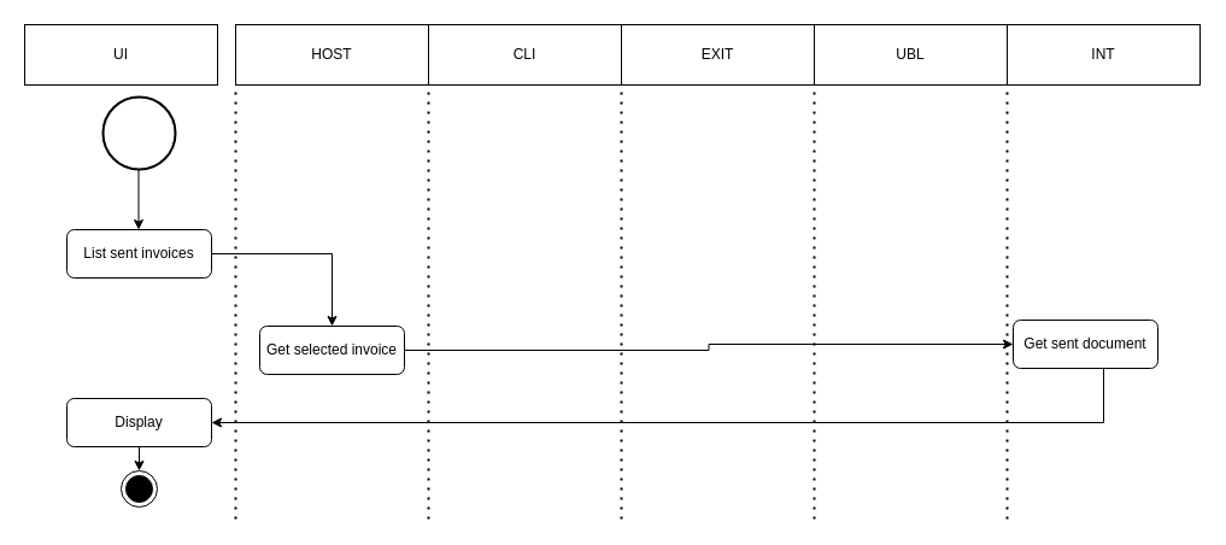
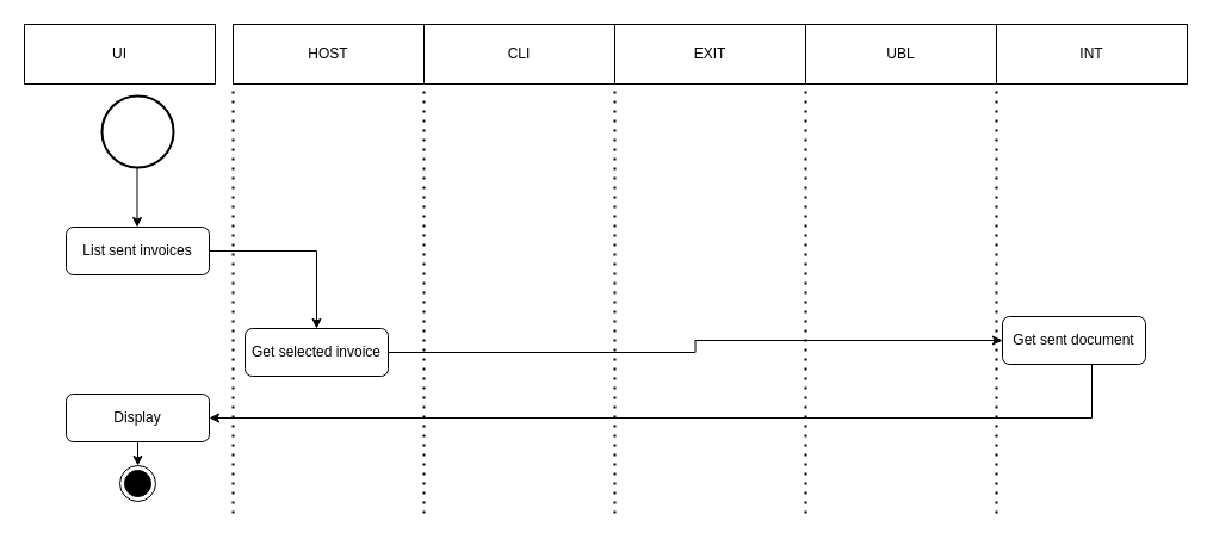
  <mxCell id="0" />
  <mxCell id="1" parent="0" />
  <mxCell id="2" value="UI" style="rounded=0;whiteSpace=wrap;html=1;fillColor=none;" vertex="1" parent="1"><mxGeometry x="20" y="20" width="160" height="50" as="geometry" /></mxCell>
  <mxCell id="3" value="HOST" style="rounded=0;whiteSpace=wrap;html=1;fillColor=none;" vertex="1" parent="1"><mxGeometry x="195" y="20" width="160" height="50" as="geometry" /></mxCell>
  <mxCell id="4" value="CLI" style="rounded=0;whiteSpace=wrap;html=1;fillColor=none;" vertex="1" parent="1"><mxGeometry x="355" y="20" width="160" height="50" as="geometry" /></mxCell>
  <mxCell id="5" value="EXIT" style="rounded=0;whiteSpace=wrap;html=1;fillColor=none;" vertex="1" parent="1"><mxGeometry x="515" y="20" width="160" height="50" as="geometry" /></mxCell>
  <mxCell id="6" value="UBL" style="rounded=0;whiteSpace=wrap;html=1;fillColor=none;" vertex="1" parent="1"><mxGeometry x="675" y="20" width="160" height="50" as="geometry" /></mxCell>
  <mxCell id="7" value="INT" style="rounded=0;whiteSpace=wrap;html=1;fillColor=none;" vertex="1" parent="1"><mxGeometry x="835" y="20" width="160" height="50" as="geometry" /></mxCell>
  <mxCell id="8" value="" style="strokeWidth=2;html=1;shape=mxgraph.flowchart.start_2;whiteSpace=wrap;" vertex="1" parent="1"><mxGeometry x="85" y="80" width="60" height="60" as="geometry" /></mxCell>
  <mxCell id="9" value="" style="endArrow=classic;html=1;" edge="1" parent="1"><mxGeometry width="50" height="50" relative="1" as="geometry"><mxPoint x="114.5" y="140" as="sourcePoint" /><mxPoint x="114.5" y="190" as="targetPoint" /></mxGeometry></mxCell>
  <mxCell id="10" style="edgeStyle=orthogonalEdgeStyle;rounded=0;orthogonalLoop=1;jettySize=auto;html=1;entryX=0.5;entryY=0;entryDx=0;entryDy=0;" edge="1" parent="1" source="11" target="20"><mxGeometry relative="1" as="geometry" /></mxCell>
  <mxCell id="11" value="List sent invoices" style="rounded=1;whiteSpace=wrap;html=1;" vertex="1" parent="1"><mxGeometry x="55" y="190" width="120" height="40" as="geometry" /></mxCell>
  <mxCell id="12" style="edgeStyle=orthogonalEdgeStyle;rounded=0;orthogonalLoop=1;jettySize=auto;html=1;exitX=0.5;exitY=1;exitDx=0;exitDy=0;entryX=0.5;entryY=0;entryDx=0;entryDy=0;" edge="1" parent="1" target="13"><mxGeometry relative="1" as="geometry"><mxPoint x="115" y="370" as="sourcePoint" /></mxGeometry></mxCell>
  <mxCell id="13" value="" style="ellipse;html=1;shape=endState;fillColor=#000000;" vertex="1" parent="1"><mxGeometry x="100" y="390" width="30" height="30" as="geometry" /></mxCell>
  <mxCell id="14" value="" style="endArrow=none;dashed=1;html=1;dashPattern=1 3;strokeWidth=2;entryX=0;entryY=1;entryDx=0;entryDy=0;" edge="1" parent="1" target="3"><mxGeometry width="50" height="50" relative="1" as="geometry"><mxPoint x="195" y="430" as="sourcePoint" /><mxPoint x="745" y="330" as="targetPoint" /></mxGeometry></mxCell>
  <mxCell id="15" value="" style="endArrow=none;dashed=1;html=1;dashPattern=1 3;strokeWidth=2;entryX=0;entryY=1;entryDx=0;entryDy=0;" edge="1" parent="1"><mxGeometry width="50" height="50" relative="1" as="geometry"><mxPoint x="355" y="430" as="sourcePoint" /><mxPoint x="355" y="70" as="targetPoint" /></mxGeometry></mxCell>
  <mxCell id="16" value="" style="endArrow=none;dashed=1;html=1;dashPattern=1 3;strokeWidth=2;entryX=0;entryY=1;entryDx=0;entryDy=0;" edge="1" parent="1"><mxGeometry width="50" height="50" relative="1" as="geometry"><mxPoint x="515" y="430" as="sourcePoint" /><mxPoint x="515" y="70" as="targetPoint" /></mxGeometry></mxCell>
  <mxCell id="17" value="" style="endArrow=none;dashed=1;html=1;dashPattern=1 3;strokeWidth=2;entryX=0;entryY=1;entryDx=0;entryDy=0;" edge="1" parent="1"><mxGeometry width="50" height="50" relative="1" as="geometry"><mxPoint x="675" y="430" as="sourcePoint" /><mxPoint x="675" y="70" as="targetPoint" /></mxGeometry></mxCell>
  <mxCell id="18" value="" style="endArrow=none;dashed=1;html=1;dashPattern=1 3;strokeWidth=2;entryX=0;entryY=1;entryDx=0;entryDy=0;" edge="1" parent="1"><mxGeometry width="50" height="50" relative="1" as="geometry"><mxPoint x="835" y="430" as="sourcePoint" /><mxPoint x="835" y="70" as="targetPoint" /></mxGeometry></mxCell>
  <mxCell id="19" style="edgeStyle=orthogonalEdgeStyle;rounded=0;orthogonalLoop=1;jettySize=auto;html=1;entryX=0;entryY=0.5;entryDx=0;entryDy=0;" edge="1" parent="1" source="20" target="23"><mxGeometry relative="1" as="geometry"><mxPoint x="525" y="290" as="targetPoint" /></mxGeometry></mxCell>
- <mxCell id="20" value="Get selected invoice" style="rounded=1;whiteSpace=wrap;html=1;" vertex="1" parent="1"><mxGeometry x="215" y="270" width="120" height="40" as="geometry" /></mxCell>
+ <mxCell id="20" value="Get selected invoice" style="rounded=1;whiteSpace=wrap;html=1;" vertex="1" parent="1"><mxGeometry x="205" y="275" width="120" height="40" as="geometry" /></mxCell>
  <mxCell id="21" value="Display" style="rounded=1;whiteSpace=wrap;html=1;" vertex="1" parent="1"><mxGeometry x="55" y="330" width="120" height="40" as="geometry" /></mxCell>
  <mxCell id="22" style="edgeStyle=orthogonalEdgeStyle;rounded=0;orthogonalLoop=1;jettySize=auto;html=1;entryX=1;entryY=0.5;entryDx=0;entryDy=0;" edge="1" parent="1" source="23" target="21"><mxGeometry relative="1" as="geometry"><Array as="points"><mxPoint x="915" y="350" /></Array></mxGeometry></mxCell>
  <mxCell id="23" value="Get sent document" style="rounded=1;whiteSpace=wrap;html=1;" vertex="1" parent="1"><mxGeometry x="840" y="265" width="120" height="40" as="geometry" /></mxCell>
